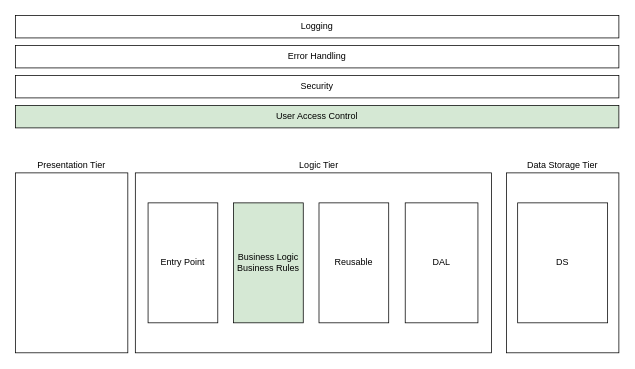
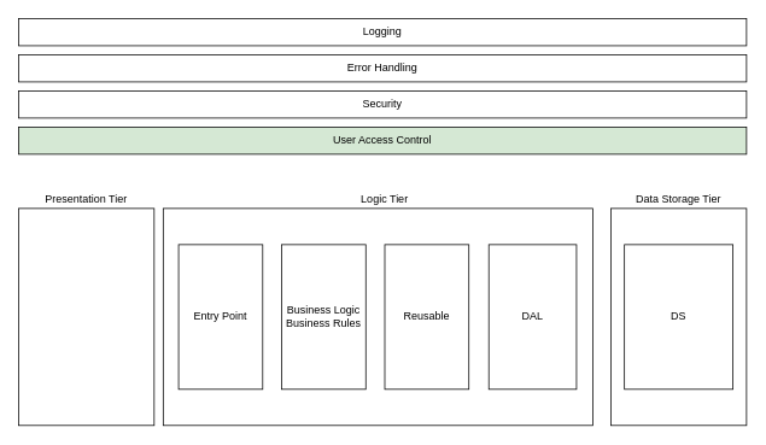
  <mxCell id="0" />
  <mxCell id="1" parent="0" />
  <mxCell id="2" value="Logging" style="rounded=0;whiteSpace=wrap;html=1;" parent="1" vertex="1"><mxGeometry x="20" y="20" width="805" height="30" as="geometry" /></mxCell>
  <mxCell id="3" value="Error Handling" style="rounded=0;whiteSpace=wrap;html=1;" parent="1" vertex="1"><mxGeometry x="20" y="60" width="805" height="30" as="geometry" /></mxCell>
  <mxCell id="4" value="" style="group" parent="1" vertex="1" connectable="0"><mxGeometry x="20" y="210" width="805" height="260" as="geometry" /></mxCell>
  <mxCell id="5" value="" style="rounded=0;whiteSpace=wrap;html=1;" parent="4" vertex="1"><mxGeometry x="655" y="20" width="150" height="240" as="geometry" /></mxCell>
  <mxCell id="6" value="" style="rounded=0;whiteSpace=wrap;html=1;" parent="4" vertex="1"><mxGeometry x="160" y="20" width="475" height="240" as="geometry" /></mxCell>
  <mxCell id="7" value="" style="rounded=0;whiteSpace=wrap;html=1;" parent="4" vertex="1"><mxGeometry y="20" width="150" height="240" as="geometry" /></mxCell>
  <mxCell id="8" value="DS" style="rounded=0;whiteSpace=wrap;html=1;" parent="4" vertex="1"><mxGeometry x="670" y="60" width="120" height="160" as="geometry" /></mxCell>
  <mxCell id="9" value="Entry Point" style="rounded=0;whiteSpace=wrap;html=1;" parent="4" vertex="1"><mxGeometry x="177" y="60" width="93" height="160" as="geometry" /></mxCell>
- <mxCell id="10" value="Business Logic&lt;br&gt;Business Rules" style="rounded=0;whiteSpace=wrap;html=1;fillColor=#d5e8d4;" parent="4" vertex="1"><mxGeometry x="291" y="60" width="93" height="160" as="geometry" /></mxCell>
+ <mxCell id="10" value="Business Logic&lt;br&gt;Business Rules" style="rounded=0;whiteSpace=wrap;html=1;" parent="4" vertex="1"><mxGeometry x="291" y="60" width="93" height="160" as="geometry" /></mxCell>
  <mxCell id="11" value="Logic Tier" style="text;html=1;strokeColor=none;fillColor=none;align=center;verticalAlign=middle;whiteSpace=wrap;rounded=0;" parent="4" vertex="1"><mxGeometry x="265" width="280" height="20" as="geometry" /></mxCell>
  <mxCell id="12" value="Presentation Tier" style="text;html=1;strokeColor=none;fillColor=none;align=center;verticalAlign=middle;whiteSpace=wrap;rounded=0;" parent="4" vertex="1"><mxGeometry x="15" width="120" height="20" as="geometry" /></mxCell>
  <mxCell id="13" value="Data Storage Tier" style="text;html=1;strokeColor=none;fillColor=none;align=center;verticalAlign=middle;whiteSpace=wrap;rounded=0;" parent="4" vertex="1"><mxGeometry x="665" width="130" height="20" as="geometry" /></mxCell>
  <mxCell id="14" value="DAL" style="rounded=0;whiteSpace=wrap;html=1;" vertex="1" parent="4"><mxGeometry x="520" y="60" width="97" height="160" as="geometry" /></mxCell>
  <mxCell id="15" value="Reusable" style="rounded=0;whiteSpace=wrap;html=1;" vertex="1" parent="4"><mxGeometry x="405" y="60" width="93" height="160" as="geometry" /></mxCell>
  <mxCell id="16" value="Security" style="rounded=0;whiteSpace=wrap;html=1;" parent="1" vertex="1"><mxGeometry x="20" y="100" width="805" height="30" as="geometry" /></mxCell>
  <mxCell id="17" value="User Access Control" style="rounded=0;whiteSpace=wrap;html=1;fillColor=#d5e8d4;" parent="1" vertex="1"><mxGeometry x="20" y="140" width="805" height="30" as="geometry" /></mxCell>
